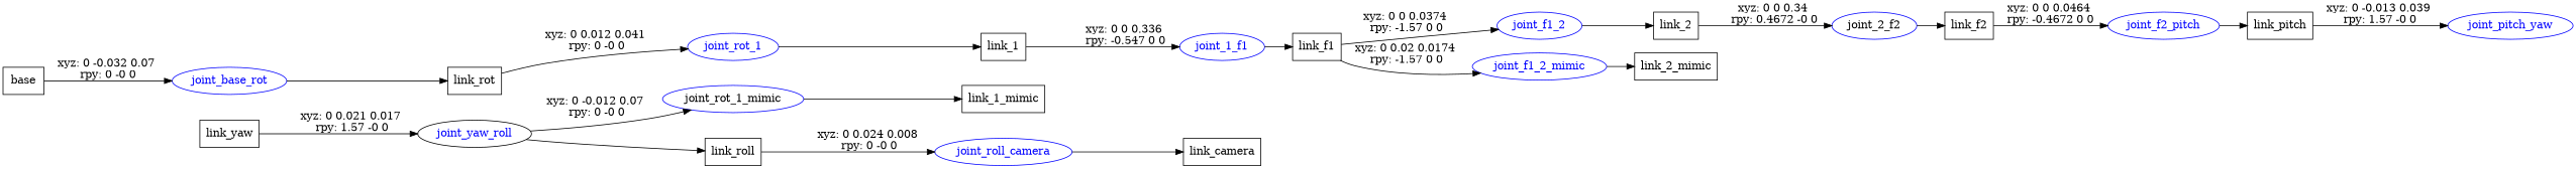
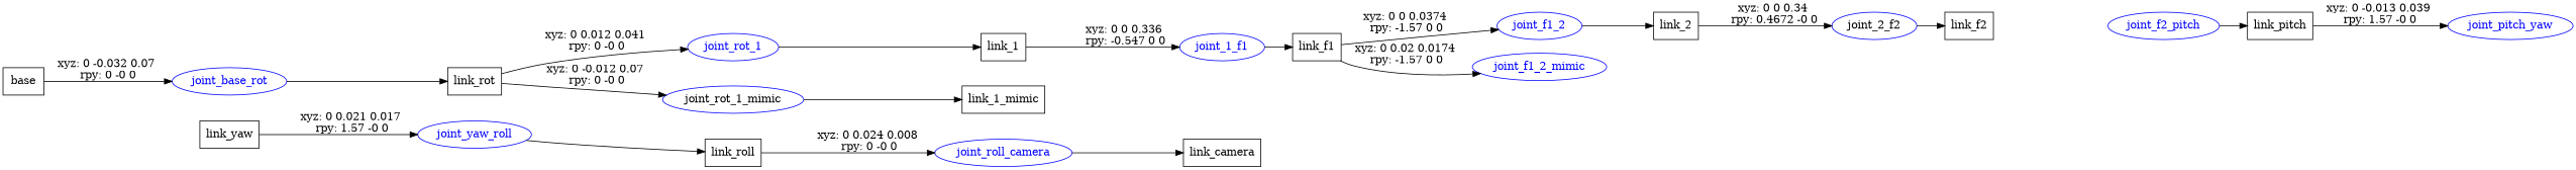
  digraph {
    rankdir=LR
    node [shape=box]
    n1 [label=base]
    joint_base_rot [color=blue fontcolor=blue shape=ellipse]
    n3 [label=link_rot]
    joint_rot_1 [color=blue fontcolor=blue shape=ellipse]
    joint_rot_1_mimic [color=blue fontcolor=black shape=ellipse]
    n6 [label=link_1]
    n7 [label=link_1_mimic]
    joint_1_f1 [color=blue fontcolor=blue shape=ellipse]
    n9 [label=link_f1]
    joint_f1_2 [color=blue fontcolor=blue shape=ellipse]
    joint_f1_2_mimic [color=blue fontcolor=blue shape=ellipse]
    n12 [label=link_2]
-   n13 [label=link_2_mimic]
    joint_2_f2 [color=blue fontcolor=black shape=ellipse]
    n15 [label=link_f2]
    joint_f2_pitch [color=blue fontcolor=blue shape=ellipse]
    n17 [label=link_pitch]
    joint_pitch_yaw [color=blue fontcolor=blue shape=ellipse]
    n19 [label=link_yaw]
-   joint_yaw_roll [color=black fontcolor=blue shape=ellipse]
+   joint_yaw_roll [color=blue fontcolor=blue shape=ellipse]
    n21 [label=link_roll]
    joint_roll_camera [color=blue fontcolor=blue shape=ellipse]
    n23 [label=link_camera]
    n1 -> joint_base_rot [label="xyz: 0 -0.032 0.07 \nrpy: 0 -0 0"]
    joint_base_rot -> n3
    n3 -> joint_rot_1 [label="xyz: 0 0.012 0.041 \nrpy: 0 -0 0"]
-   joint_yaw_roll -> joint_rot_1_mimic [label="xyz: 0 -0.012 0.07 \nrpy: 0 -0 0"]
+   n3 -> joint_rot_1_mimic [label="xyz: 0 -0.012 0.07 \nrpy: 0 -0 0"]
    joint_rot_1 -> n6
    joint_rot_1_mimic -> n7
    n6 -> joint_1_f1 [label="xyz: 0 0 0.336 \nrpy: -0.547 0 0"]
    joint_1_f1 -> n9
    n9 -> joint_f1_2 [label="xyz: 0 0 0.0374 \nrpy: -1.57 0 0"]
    n9 -> joint_f1_2_mimic [label="xyz: 0 0.02 0.0174 \nrpy: -1.57 0 0"]
    joint_f1_2 -> n12
-   joint_f1_2_mimic -> n13
    n12 -> joint_2_f2 [label="xyz: 0 0 0.34 \nrpy: 0.4672 -0 0"]
    joint_2_f2 -> n15
-   n15 -> joint_f2_pitch [label="xyz: 0 0 0.0464 \nrpy: -0.4672 0 0"]
    joint_f2_pitch -> n17
    n17 -> joint_pitch_yaw [label="xyz: 0 -0.013 0.039 \nrpy: 1.57 -0 0"]
    n19 -> joint_yaw_roll [label="xyz: 0 0.021 0.017 \nrpy: 1.57 -0 0"]
    joint_yaw_roll -> n21
    n21 -> joint_roll_camera [label="xyz: 0 0.024 0.008 \nrpy: 0 -0 0"]
    joint_roll_camera -> n23
  }
